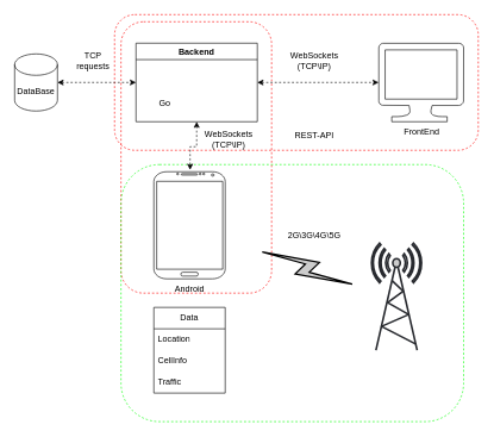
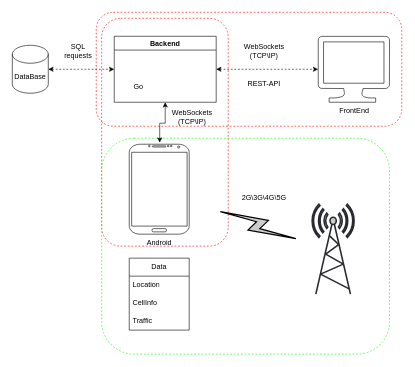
  <mxCell id="0" />
  <mxCell id="1" parent="0" />
  <mxCell id="2" value="" style="rounded=1;whiteSpace=wrap;html=1;fillColor=none;dashed=1;strokeColor=#ff0000;" vertex="1" parent="1"><mxGeometry x="169" y="30" width="211" height="380" as="geometry" /></mxCell>
  <mxCell id="3" value="" style="rounded=1;whiteSpace=wrap;html=1;fillColor=none;dashed=1;strokeColor=#ff0000;" vertex="1" parent="1"><mxGeometry x="160" y="20" width="509.5" height="190" as="geometry" /></mxCell>
  <mxCell id="4" value="" style="rounded=1;whiteSpace=wrap;html=1;fillColor=none;dashed=1;strokeColor=#00FF00;" vertex="1" parent="1"><mxGeometry x="169" y="230" width="480" height="360" as="geometry" /></mxCell>
  <mxCell id="5" value="Android" style="verticalLabelPosition=bottom;verticalAlign=top;html=1;shadow=0;dashed=0;strokeWidth=1;shape=mxgraph.android.phone2;strokeColor=#000000;" vertex="1" parent="1"><mxGeometry x="215" y="240" width="100" height="150" as="geometry" /></mxCell>
  <mxCell id="6" value="Data" style="swimlane;fontStyle=0;childLayout=stackLayout;horizontal=1;startSize=30;horizontalStack=0;resizeParent=1;resizeParentMax=0;resizeLast=0;collapsible=1;marginBottom=0;whiteSpace=wrap;html=1;" vertex="1" parent="1"><mxGeometry x="215" y="430" width="100" height="120" as="geometry"><mxRectangle x="300" y="740" width="70" height="30" as="alternateBounds" /></mxGeometry></mxCell>
  <mxCell id="7" value="Location" style="text;strokeColor=none;fillColor=none;align=left;verticalAlign=middle;spacingLeft=4;spacingRight=4;overflow=hidden;points=[[0,0.5],[1,0.5]];portConstraint=eastwest;rotatable=0;whiteSpace=wrap;html=1;" vertex="1" parent="6"><mxGeometry y="30" width="100" height="30" as="geometry" /></mxCell>
  <mxCell id="8" value="CellInfo" style="text;strokeColor=none;fillColor=none;align=left;verticalAlign=middle;spacingLeft=4;spacingRight=4;overflow=hidden;points=[[0,0.5],[1,0.5]];portConstraint=eastwest;rotatable=0;whiteSpace=wrap;html=1;" vertex="1" parent="6"><mxGeometry y="60" width="100" height="30" as="geometry" /></mxCell>
  <mxCell id="9" value="Traffic" style="text;strokeColor=none;fillColor=none;align=left;verticalAlign=middle;spacingLeft=4;spacingRight=4;overflow=hidden;points=[[0,0.5],[1,0.5]];portConstraint=eastwest;rotatable=0;whiteSpace=wrap;html=1;" vertex="1" parent="6"><mxGeometry y="90" width="100" height="30" as="geometry" /></mxCell>
  <mxCell id="10" value="Backend" style="swimlane;whiteSpace=wrap;html=1;" vertex="1" parent="1"><mxGeometry x="190" y="60" width="170" height="110" as="geometry" /></mxCell>
  <mxCell id="11" value="Go" style="text;html=1;align=center;verticalAlign=middle;resizable=0;points=[];autosize=1;strokeColor=none;fillColor=none;" vertex="1" parent="10"><mxGeometry x="20" y="70" width="40" height="30" as="geometry" /></mxCell>
- <mxCell id="12" style="edgeStyle=orthogonalEdgeStyle;rounded=0;orthogonalLoop=1;jettySize=auto;html=1;entryX=0.508;entryY=-0.017;entryDx=0;entryDy=0;entryPerimeter=0;startArrow=classic;startFill=1;dashed=1;" edge="1" parent="1" source="10" target="5"><mxGeometry relative="1" as="geometry" /></mxCell>
+ <mxCell id="12" style="edgeStyle=orthogonalEdgeStyle;rounded=0;orthogonalLoop=1;jettySize=auto;html=1;entryX=0.508;entryY=-0.017;entryDx=0;entryDy=0;entryPerimeter=0;startArrow=classic;startFill=1;" edge="1" parent="1" source="10" target="5"><mxGeometry relative="1" as="geometry" /></mxCell>
  <mxCell id="13" style="edgeStyle=orthogonalEdgeStyle;rounded=0;orthogonalLoop=1;jettySize=auto;html=1;entryX=0;entryY=0.5;entryDx=0;entryDy=0;startArrow=classic;startFill=1;dashed=1;" edge="1" parent="1" source="14" target="10"><mxGeometry relative="1" as="geometry" /></mxCell>
  <mxCell id="14" value="DataBase" style="shape=cylinder3;whiteSpace=wrap;html=1;boundedLbl=1;backgroundOutline=1;size=15;" vertex="1" parent="1"><mxGeometry x="20" y="75" width="60" height="80" as="geometry" /></mxCell>
- <mxCell id="15" value="TCP requests" style="text;html=1;align=center;verticalAlign=middle;whiteSpace=wrap;rounded=0;" vertex="1" parent="1"><mxGeometry x="100" y="70" width="60" height="30" as="geometry" /></mxCell>
+ <mxCell id="15" value="SQL requests" style="text;html=1;align=center;verticalAlign=middle;whiteSpace=wrap;rounded=0;" vertex="1" parent="1"><mxGeometry x="100" y="70" width="60" height="30" as="geometry" /></mxCell>
  <mxCell id="16" value="WebSockets (TCP\IP&lt;span style=&quot;background-color: initial;&quot;&gt;)&lt;/span&gt;" style="text;html=1;align=center;verticalAlign=middle;whiteSpace=wrap;rounded=0;" vertex="1" parent="1"><mxGeometry x="290" y="180" width="60" height="30" as="geometry" /></mxCell>
  <mxCell id="17" value="FrontEnd" style="verticalLabelPosition=bottom;html=1;verticalAlign=top;align=center;strokeColor=default;fillColor=none;shape=mxgraph.azure.computer;pointerEvents=1;gradientColor=none;" vertex="1" parent="1"><mxGeometry x="530" y="60" width="119" height="110" as="geometry" /></mxCell>
  <mxCell id="18" style="edgeStyle=orthogonalEdgeStyle;rounded=0;orthogonalLoop=1;jettySize=auto;html=1;entryX=0;entryY=0.5;entryDx=0;entryDy=0;entryPerimeter=0;startArrow=classic;startFill=1;dashed=1;" edge="1" parent="1" source="10" target="17"><mxGeometry relative="1" as="geometry" /></mxCell>
  <mxCell id="19" value="WebSockets (TCP\IP&lt;span style=&quot;background-color: initial;&quot;&gt;)&lt;/span&gt;" style="text;html=1;align=center;verticalAlign=middle;whiteSpace=wrap;rounded=0;" vertex="1" parent="1"><mxGeometry x="410" y="70" width="60" height="30" as="geometry" /></mxCell>
- <mxCell id="20" value="REST-API" style="text;html=1;align=center;verticalAlign=middle;whiteSpace=wrap;rounded=0;" vertex="1" parent="1"><mxGeometry x="410" y="175" width="60" height="30" as="geometry" /></mxCell>
+ <mxCell id="20" value="REST-API" style="text;html=1;align=center;verticalAlign=middle;whiteSpace=wrap;rounded=0;" vertex="1" parent="1"><mxGeometry x="410" y="125" width="60" height="30" as="geometry" /></mxCell>
  <mxCell id="21" value="" style="fontColor=#0066CC;verticalAlign=top;verticalLabelPosition=bottom;labelPosition=center;align=center;html=1;outlineConnect=0;fillColor=#CCCCCC;strokeColor=#282a2f;gradientColor=none;gradientDirection=north;strokeWidth=2;shape=mxgraph.networks.radio_tower;" vertex="1" parent="1"><mxGeometry x="520" y="340" width="70" height="150" as="geometry" /></mxCell>
  <mxCell id="22" value="" style="html=1;outlineConnect=0;fillColor=#CCCCCC;strokeColor=#000000;gradientColor=none;gradientDirection=north;strokeWidth=2;shape=mxgraph.networks.comm_link_edge;html=1;rounded=0;" edge="1" parent="1"><mxGeometry width="100" height="100" relative="1" as="geometry"><mxPoint x="360" y="350" as="sourcePoint" /><mxPoint x="500" y="400" as="targetPoint" /><Array as="points"><mxPoint x="470" y="410" /><mxPoint x="560" y="410" /></Array></mxGeometry></mxCell>
  <mxCell id="23" value="2G\3G\4G\5G" style="text;html=1;align=center;verticalAlign=middle;whiteSpace=wrap;rounded=0;" vertex="1" parent="1"><mxGeometry x="395" y="310" width="90" height="40" as="geometry" /></mxCell>
  <mxCell id="24" style="edgeStyle=orthogonalEdgeStyle;rounded=0;orthogonalLoop=1;jettySize=auto;html=1;exitX=0.5;exitY=1;exitDx=0;exitDy=0;" edge="1" parent="1" source="4" target="4"><mxGeometry relative="1" as="geometry" /></mxCell>
